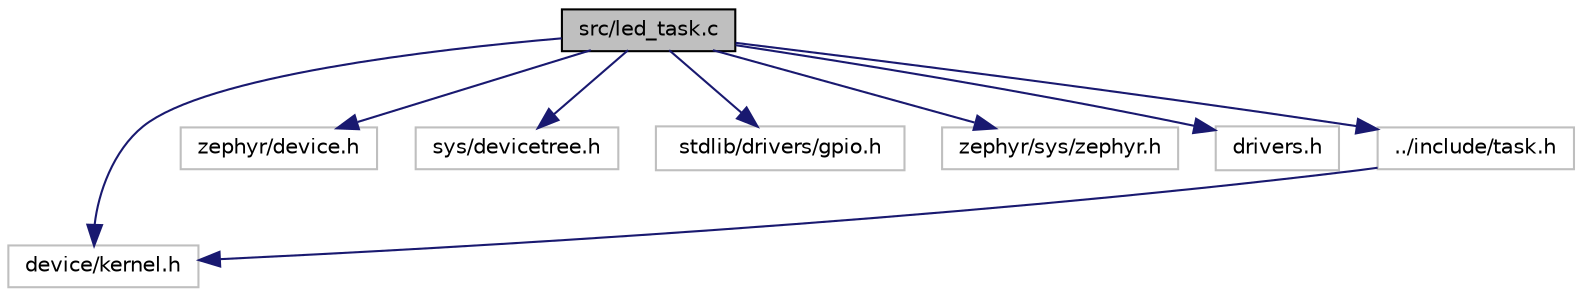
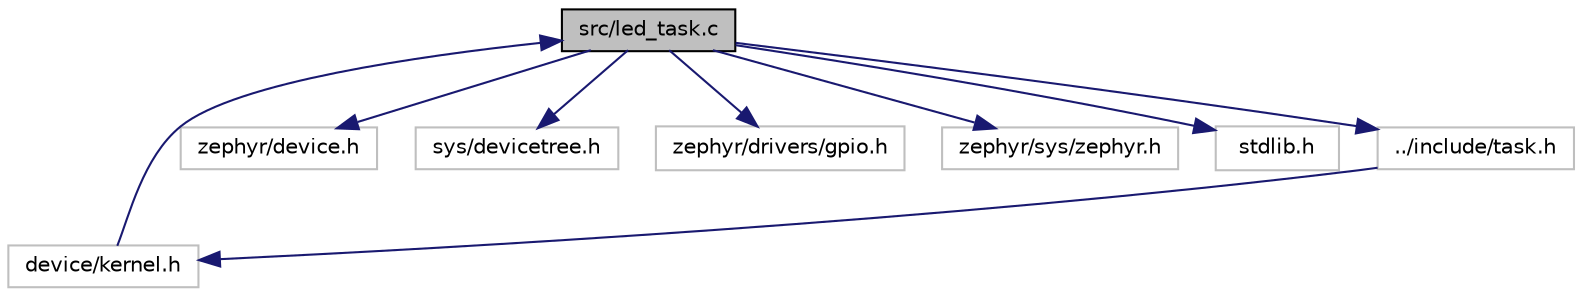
  digraph {
    node [color=grey75 fillcolor=white fontname=Helvetica fontsize=10 shape=record style=filled]
    edge [color=midnightblue fontname=Helvetica fontsize=10 labelfontname=Helvetica labelfontsize=10 style=solid]
    n1 [color=black fillcolor=grey75 fontcolor=black height=0.2 label="src/led_task.c" width=0.4]
    n2 [height=0.2 label="device/kernel.h" width=0.4]
    n3 [height=0.2 label="zephyr/device.h" width=0.4]
    n4 [height=0.2 label="sys/devicetree.h" width=0.4]
-   n5 [height=0.2 label="stdlib/drivers/gpio.h" width=0.4]
+   n5 [height=0.2 label="zephyr/drivers/gpio.h" width=0.4]
    n6 [height=0.2 label="zephyr/sys/zephyr.h" width=0.4]
-   n7 [height=0.2 label="drivers.h" width=0.4]
+   n7 [height=0.2 label="stdlib.h" width=0.4]
    n8 [height=0.2 label="../include/task.h" width=0.4]
-   n1 -> n2
+   n2 -> n1
    n1 -> n3
    n1 -> n4
    n1 -> n5
    n1 -> n6
    n1 -> n7
    n1 -> n8
    n8 -> n2
  }
